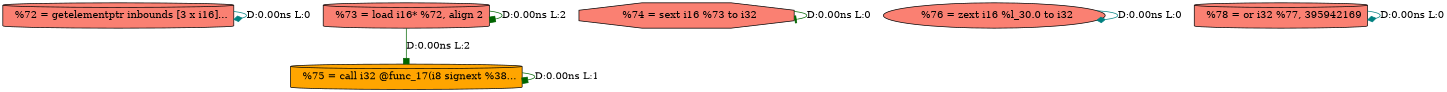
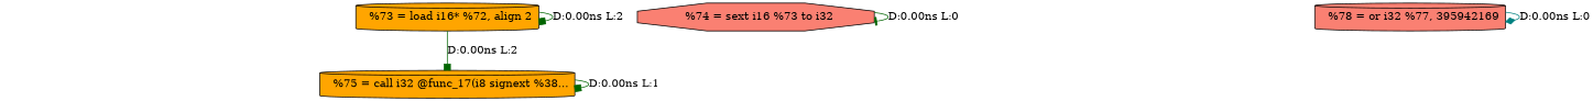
  digraph {
    node [fillcolor=salmon shape=cylinder style=filled]
    edge [arrowhead=diamond color=darkgreen]
-   n1 [label="  %72 = getelementptr inbounds [3 x i16]..."]
-   n2 [label="  %73 = load i16* %72, align 2"]
+   n2 [fillcolor=orange label="  %73 = load i16* %72, align 2"]
    n3 [fillcolor=orange label="  %75 = call i32 @func_17(i8 signext %38..."]
    n4 [label="  %74 = sext i16 %73 to i32" shape=octagon]
-   n5 [label="  %76 = zext i16 %l_30.0 to i32" shape=ellipse]
    n6 [label="  %78 = or i32 %77, 395942169"]
-   n1 -> n1 [color=teal label="D:0.00ns L:0"]
    n2 -> n2 [arrowhead=box label="D:0.00ns L:2"]
    n2 -> n3 [arrowhead=box label="D:0.00ns L:2"]
    n3 -> n3 [arrowhead=box label="D:0.00ns L:1"]
    n4 -> n4 [arrowhead=tee label="D:0.00ns L:0"]
-   n5 -> n5 [color=teal label="D:0.00ns L:0"]
    n6 -> n6 [color=teal label="D:0.00ns L:0"]
  }
